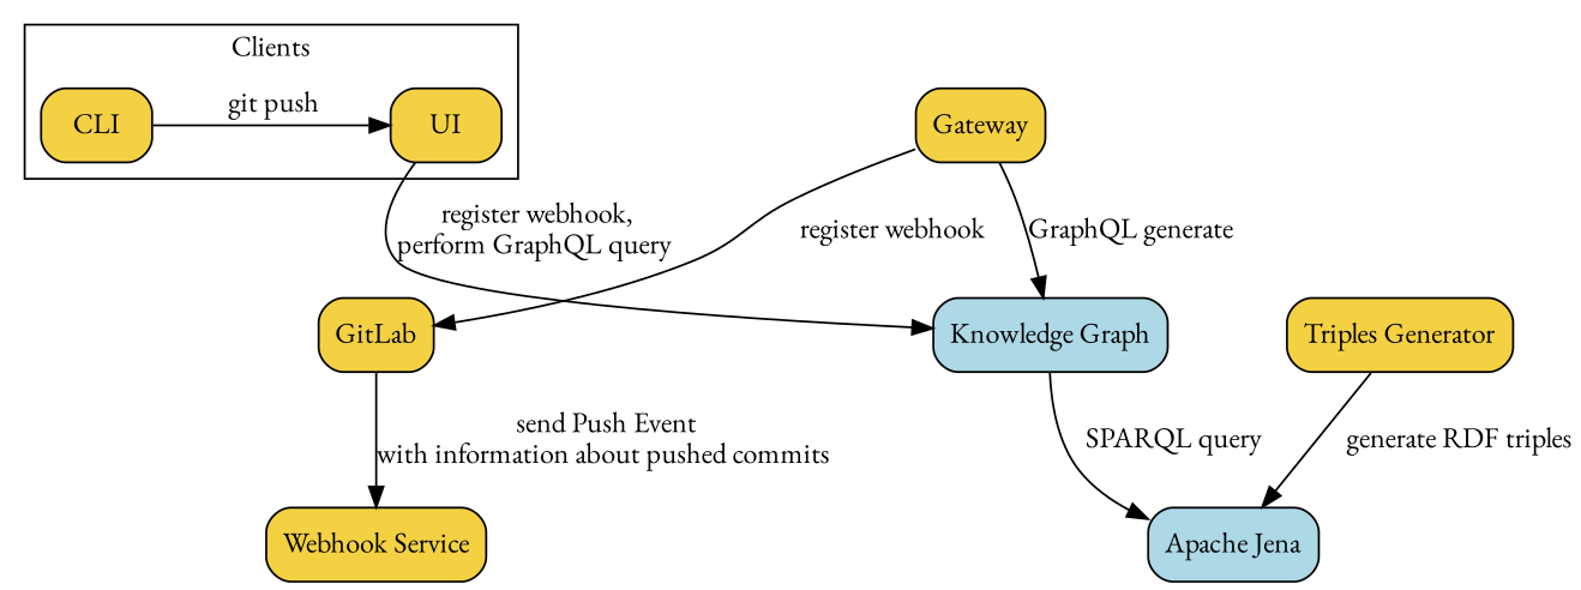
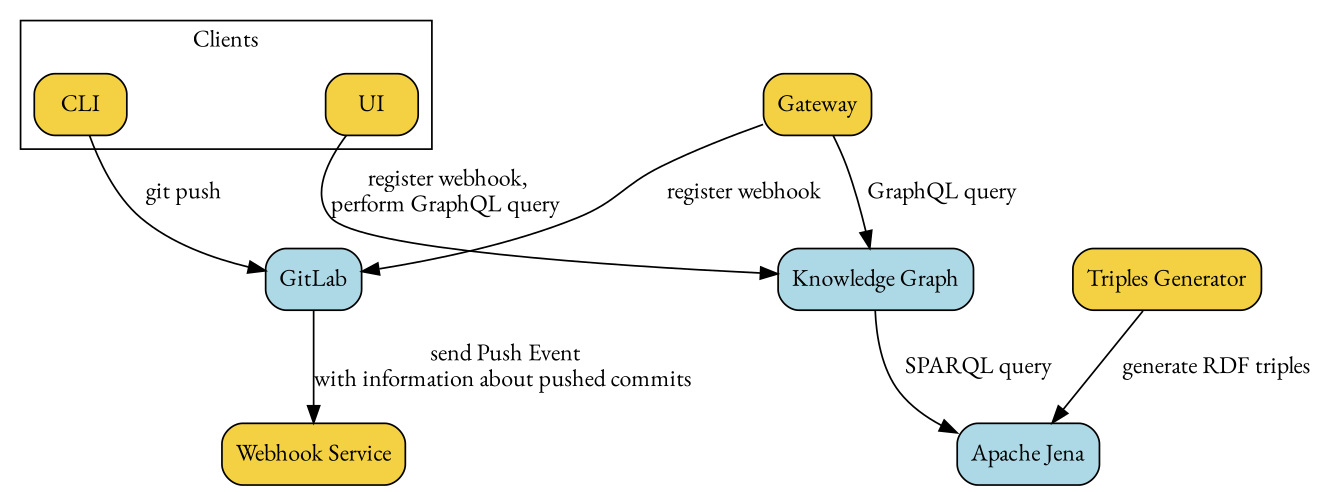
  strict digraph {
    compound=true
    fontname="EB Garamond"
    newrank=true
    nodesep=0.8
    node [fillcolor="#f4d142" fontname="EB Garamond" shape=rect style="filled,rounded"]
    edge [fontname="EB Garamond"]
    UI
    CLI
    n3 [fillcolor=lightblue label="Knowledge Graph"]
-   GitLab
+   GitLab [fillcolor=lightblue]
    n5 [label="Webhook Service"]
    Gateway
    n7 [label="Triples Generator"]
    n8 [fillcolor=lightblue label="Apache Jena"]
    subgraph cluster_1 {
      label=Clients
      subgraph sub_2 {
        label=Clients
        rank=same
        UI
        CLI
      }
    }
    UI -> n3 [label=" register webhook,\nperform GraphQL query"]
-   CLI -> UI [label=" git push"]
+   CLI -> GitLab [label=" git push"]
    n3 -> n8 [label=" SPARQL query"]
    GitLab -> n5 [label=" send Push Event\nwith information about pushed commits"]
-   Gateway -> n3 [label=" GraphQL generate"]
+   Gateway -> n3 [label=" GraphQL query"]
    Gateway -> GitLab [label=" register webhook"]
    n7 -> n8 [label=" generate RDF triples"]
  }
